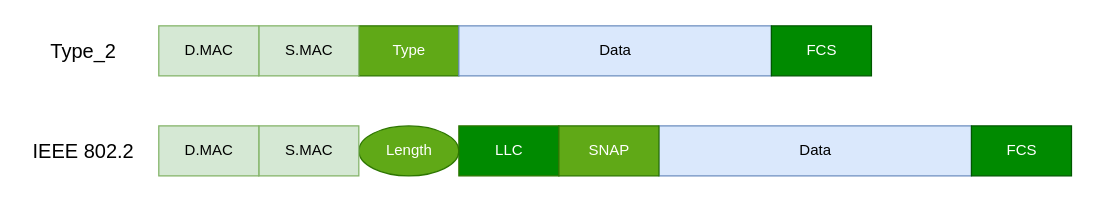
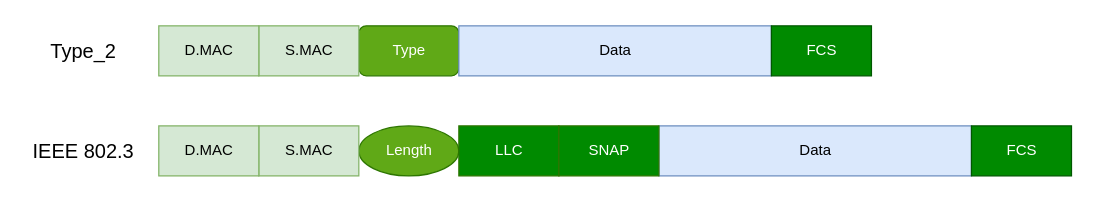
  <mxCell id="0" />
  <mxCell id="1" parent="0" />
- <mxCell id="2" value="Type" style="rounded=0;whiteSpace=wrap;html=1;fillColor=#60a917;strokeColor=#2D7600;fontColor=#ffffff;" vertex="1" parent="1"><mxGeometry x="286.5" y="20" width="80" height="40" as="geometry" /></mxCell>
+ <mxCell id="2" value="Type" style="whiteSpace=wrap;html=1;fillColor=#60a917;strokeColor=#2D7600;fontColor=#ffffff;rounded=1;" vertex="1" parent="1"><mxGeometry x="286.5" y="20" width="80" height="40" as="geometry" /></mxCell>
  <mxCell id="3" value="Data" style="rounded=0;whiteSpace=wrap;html=1;fillColor=#dae8fc;strokeColor=#6c8ebf;" vertex="1" parent="1"><mxGeometry x="366.5" y="20" width="250" height="40" as="geometry" /></mxCell>
  <mxCell id="4" value="FCS" style="rounded=0;whiteSpace=wrap;html=1;fillColor=#008a00;strokeColor=#005700;fontColor=#ffffff;" vertex="1" parent="1"><mxGeometry x="616.5" y="20" width="80" height="40" as="geometry" /></mxCell>
  <mxCell id="5" value="S.MAC" style="rounded=0;whiteSpace=wrap;html=1;fillColor=#d5e8d4;strokeColor=#82b366;" vertex="1" parent="1"><mxGeometry x="206.5" y="20" width="80" height="40" as="geometry" /></mxCell>
  <mxCell id="6" value="D.MAC" style="rounded=0;whiteSpace=wrap;html=1;shadow=0;fillColor=#d5e8d4;strokeColor=#82b366;" vertex="1" parent="1"><mxGeometry x="126.5" y="20" width="80" height="40" as="geometry" /></mxCell>
  <mxCell id="7" value="Length" style="ellipse;whiteSpace=wrap;html=1;fillColor=#60a917;strokeColor=#2D7600;fontColor=#ffffff;" vertex="1" parent="1"><mxGeometry x="286.5" y="100" width="80" height="40" as="geometry" /></mxCell>
  <mxCell id="8" value="Data" style="rounded=0;whiteSpace=wrap;html=1;fillColor=#dae8fc;strokeColor=#6c8ebf;" vertex="1" parent="1"><mxGeometry x="526.5" y="100" width="250" height="40" as="geometry" /></mxCell>
  <mxCell id="9" value="FCS" style="rounded=0;whiteSpace=wrap;html=1;fillColor=#008a00;strokeColor=#005700;fontColor=#ffffff;" vertex="1" parent="1"><mxGeometry x="776.5" y="100" width="80" height="40" as="geometry" /></mxCell>
  <mxCell id="10" value="S.MAC" style="rounded=0;whiteSpace=wrap;html=1;fillColor=#d5e8d4;strokeColor=#82b366;" vertex="1" parent="1"><mxGeometry x="206.5" y="100" width="80" height="40" as="geometry" /></mxCell>
  <mxCell id="11" value="D.MAC" style="rounded=0;whiteSpace=wrap;html=1;shadow=0;fillColor=#d5e8d4;strokeColor=#82b366;" vertex="1" parent="1"><mxGeometry x="126.5" y="100" width="80" height="40" as="geometry" /></mxCell>
  <mxCell id="12" value="LLC" style="rounded=0;whiteSpace=wrap;html=1;fillColor=#008a00;strokeColor=#2D7600;fontColor=#ffffff;" vertex="1" parent="1"><mxGeometry x="366.5" y="100" width="80" height="40" as="geometry" /></mxCell>
- <mxCell id="13" value="SNAP" style="rounded=0;whiteSpace=wrap;html=1;fillColor=#60a917;strokeColor=#2D7600;fontColor=#ffffff;" vertex="1" parent="1"><mxGeometry x="446.5" y="100" width="80" height="40" as="geometry" /></mxCell>
+ <mxCell id="13" value="SNAP" style="rounded=0;whiteSpace=wrap;html=1;fillColor=#008a00;strokeColor=#2D7600;fontColor=#ffffff;" vertex="1" parent="1"><mxGeometry x="446.5" y="100" width="80" height="40" as="geometry" /></mxCell>
  <mxCell id="14" value="Type_2" style="text;html=1;strokeColor=none;fillColor=none;align=center;verticalAlign=middle;whiteSpace=wrap;rounded=0;shadow=0;glass=1;fontSize=16;" vertex="1" parent="1"><mxGeometry x="20.25" y="25" width="92.5" height="30" as="geometry" /></mxCell>
- <mxCell id="15" value="IEEE 802.2" style="text;html=1;strokeColor=none;fillColor=none;align=center;verticalAlign=middle;whiteSpace=wrap;rounded=0;shadow=0;glass=1;fontSize=16;" vertex="1" parent="1"><mxGeometry x="24" y="105" width="85" height="30" as="geometry" /></mxCell>
+ <mxCell id="15" value="IEEE 802.3" style="text;html=1;strokeColor=none;fillColor=none;align=center;verticalAlign=middle;whiteSpace=wrap;rounded=0;shadow=0;glass=1;fontSize=16;" vertex="1" parent="1"><mxGeometry x="24" y="105" width="85" height="30" as="geometry" /></mxCell>
